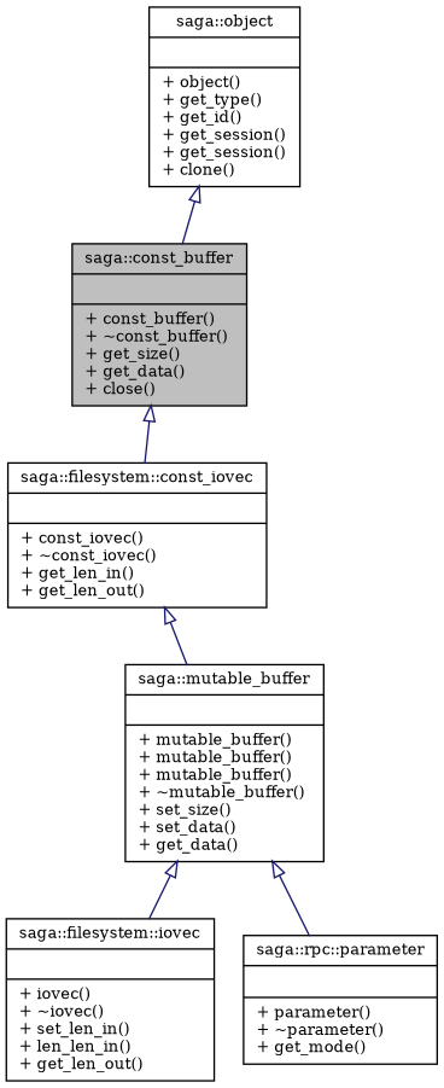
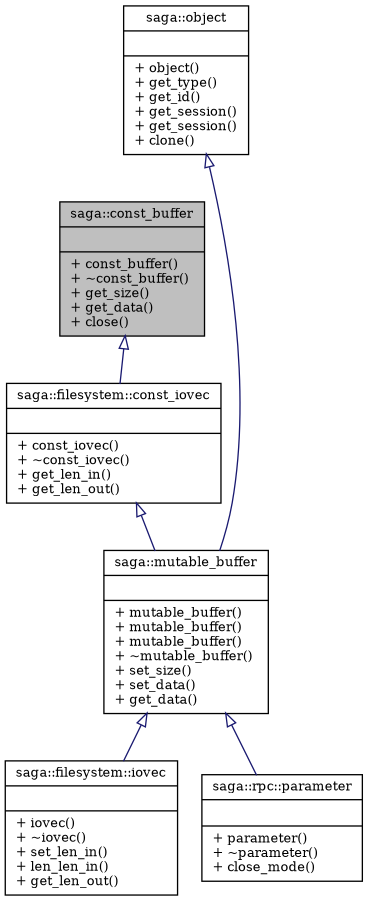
  digraph {
    fontname="DejaVu Serif"
    node [color=black fontname="DejaVu Serif" fontsize=10 shape=record]
    edge [arrowtail=onormal color=midnightblue dir=back fontname="DejaVu Serif" fontsize=10 labelfontname=FreeSans labelfontsize=10 style=solid]
    n1 [fillcolor=grey75 fontcolor=black height=0.2 label="{saga::const_buffer\n||+ const_buffer()\l+ ~const_buffer()\l+ get_size()\l+ get_data()\l+ close()\l}" style=filled width=0.4]
    n2 [height=0.2 label="{saga::filesystem::const_iovec\n||+ const_iovec()\l+ ~const_iovec()\l+ get_len_in()\l+ get_len_out()\l}" width=0.4]
    n3 [height=0.2 label="{saga::mutable_buffer\n||+ mutable_buffer()\l+ mutable_buffer()\l+ mutable_buffer()\l+ ~mutable_buffer()\l+ set_size()\l+ set_data()\l+ get_data()\l}" width=0.4]
    n4 [height=0.2 label="{saga::filesystem::iovec\n||+ iovec()\l+ ~iovec()\l+ set_len_in()\l+ len_len_in()\l+ get_len_out()\l}" width=0.4]
-   n5 [height=0.2 label="{saga::rpc::parameter\n||+ parameter()\l+ ~parameter()\l+ get_mode()\l}" width=0.4]
+   n5 [height=0.2 label="{saga::rpc::parameter\n||+ parameter()\l+ ~parameter()\l+ close_mode()\l}" width=0.4]
    n6 [height=0.2 label="{saga::object\n||+ object()\l+ get_type()\l+ get_id()\l+ get_session()\l+ get_session()\l+ clone()\l}" width=0.4]
    n1 -> n2
    n2 -> n3
    n3 -> n4
    n3 -> n5
-   n6 -> n1
+   n6 -> n3
  }
